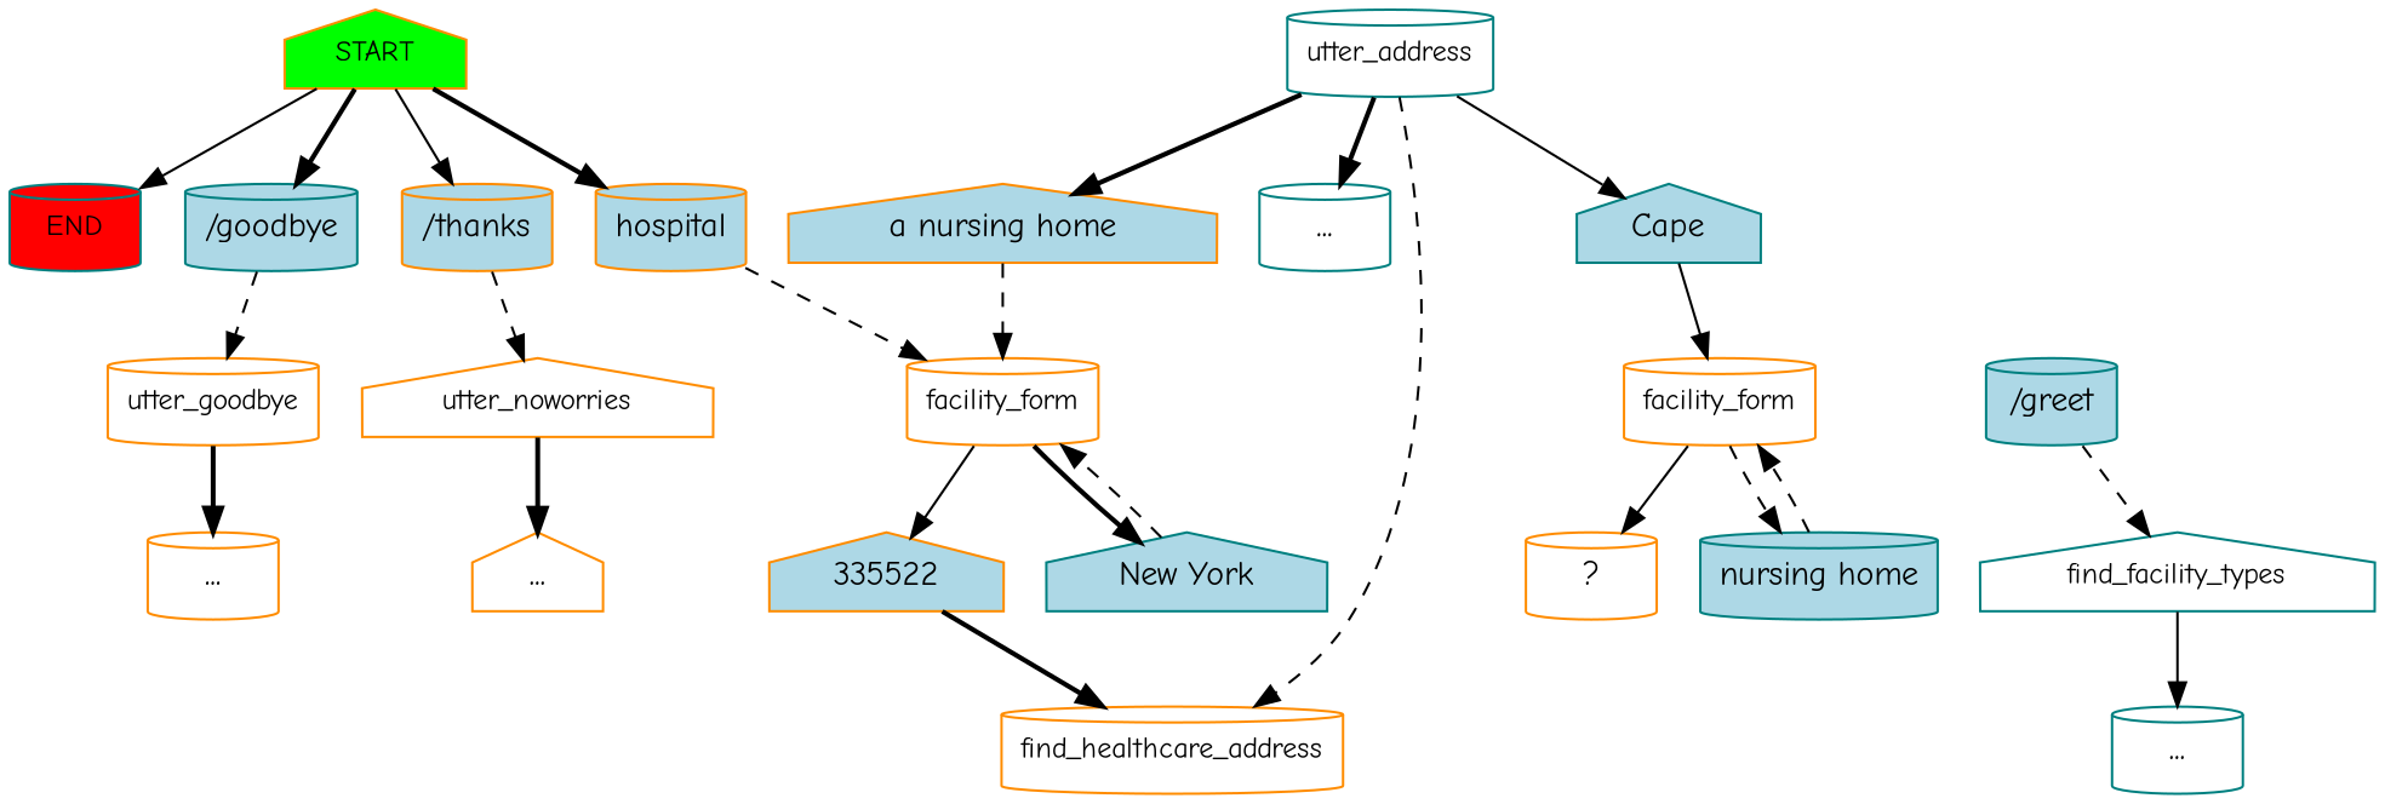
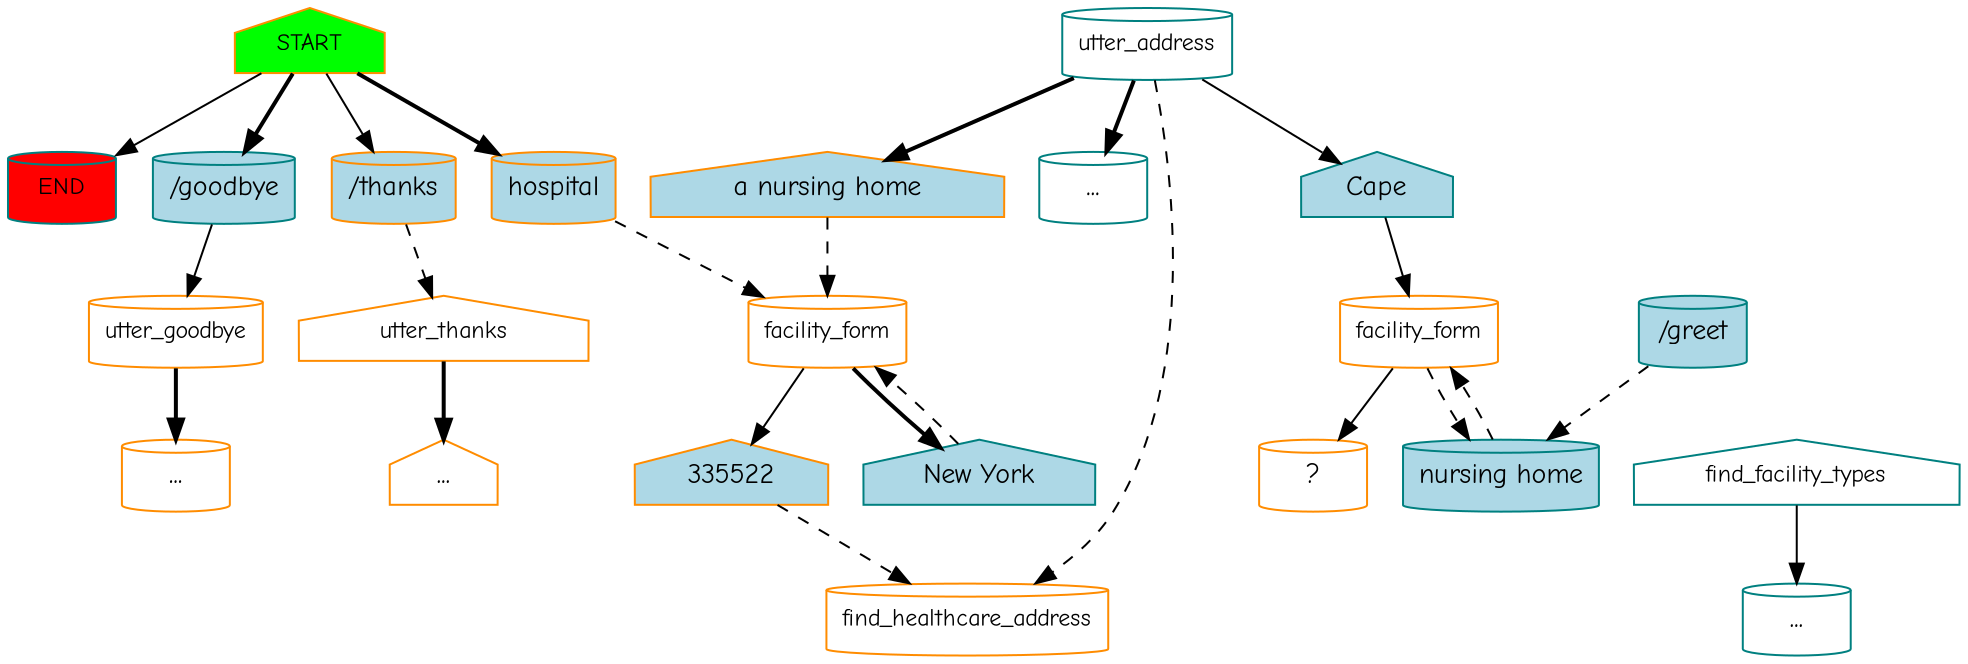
  digraph {
    fontname="Comic Neue"
    node [color=darkorange fontname="Comic Neue" shape=cylinder]
    edge [fontname="Comic Neue" style=solid]
    n1 [fillcolor=green fontsize=12 label=START shape=house style=filled]
    n2 [color=teal fillcolor=red fontsize=12 label=END style=filled]
    n3 [fillcolor=lightblue label=hospital style=filled]
    n4 [color=teal fillcolor=lightblue label="/goodbye" style=filled]
    n5 [fillcolor=lightblue label="/thanks" style=filled]
    n6 [color=teal fillcolor=lightblue label="/greet" style=filled]
    n7 [color=teal fontsize=12 label=find_facility_types shape=house]
    n8 [fontsize=12 label=facility_form]
    n9 [fontsize=12 label=utter_goodbye]
-   n10 [fontsize=12 label=utter_noworries shape=house]
+   n10 [fontsize=12 label=utter_thanks shape=house]
    n11 [color=teal label="..."]
    n12 [fillcolor=lightblue label=335522 shape=house style=filled]
    n13 [color=teal fillcolor=lightblue label="New York" shape=house style=filled]
    n14 [fontsize=12 label=find_healthcare_address]
    n15 [color=teal fontsize=12 label=utter_address]
    n16 [color=teal label="..."]
    n17 [color=teal fillcolor=lightblue label=Cape shape=house style=filled]
    n18 [fillcolor=lightblue label="a nursing home" shape=house style=filled]
    n19 [fontsize=12 label=facility_form]
    n20 [label="..."]
    n21 [label="..." shape=house]
    n22 [label="  ?  "]
    n23 [color=teal fillcolor=lightblue label="nursing home" style=filled]
    n1 -> n2
    n1 -> n3 [style=bold]
    n1 -> n4 [style=bold]
    n1 -> n5
    n3 -> n8 [style=dashed]
-   n4 -> n9 [style=dashed]
+   n4 -> n9
    n5 -> n10 [style=dashed]
-   n6 -> n7 [style=dashed]
+   n6 -> n23 [style=dashed]
    n7 -> n11
    n8 -> n12
    n8 -> n13 [style=bold]
    n9 -> n20 [style=bold]
    n10 -> n21 [style=bold]
-   n12 -> n14 [style=bold]
+   n12 -> n14 [style=dashed]
    n13 -> n8 [style=dashed]
    n15 -> n14 [style=dashed]
    n15 -> n16 [style=bold]
    n15 -> n17
    n15 -> n18 [style=bold]
    n17 -> n19
    n18 -> n8 [style=dashed]
    n19 -> n22
    n19 -> n23 [style=dashed]
    n23 -> n19 [style=dashed]
  }
